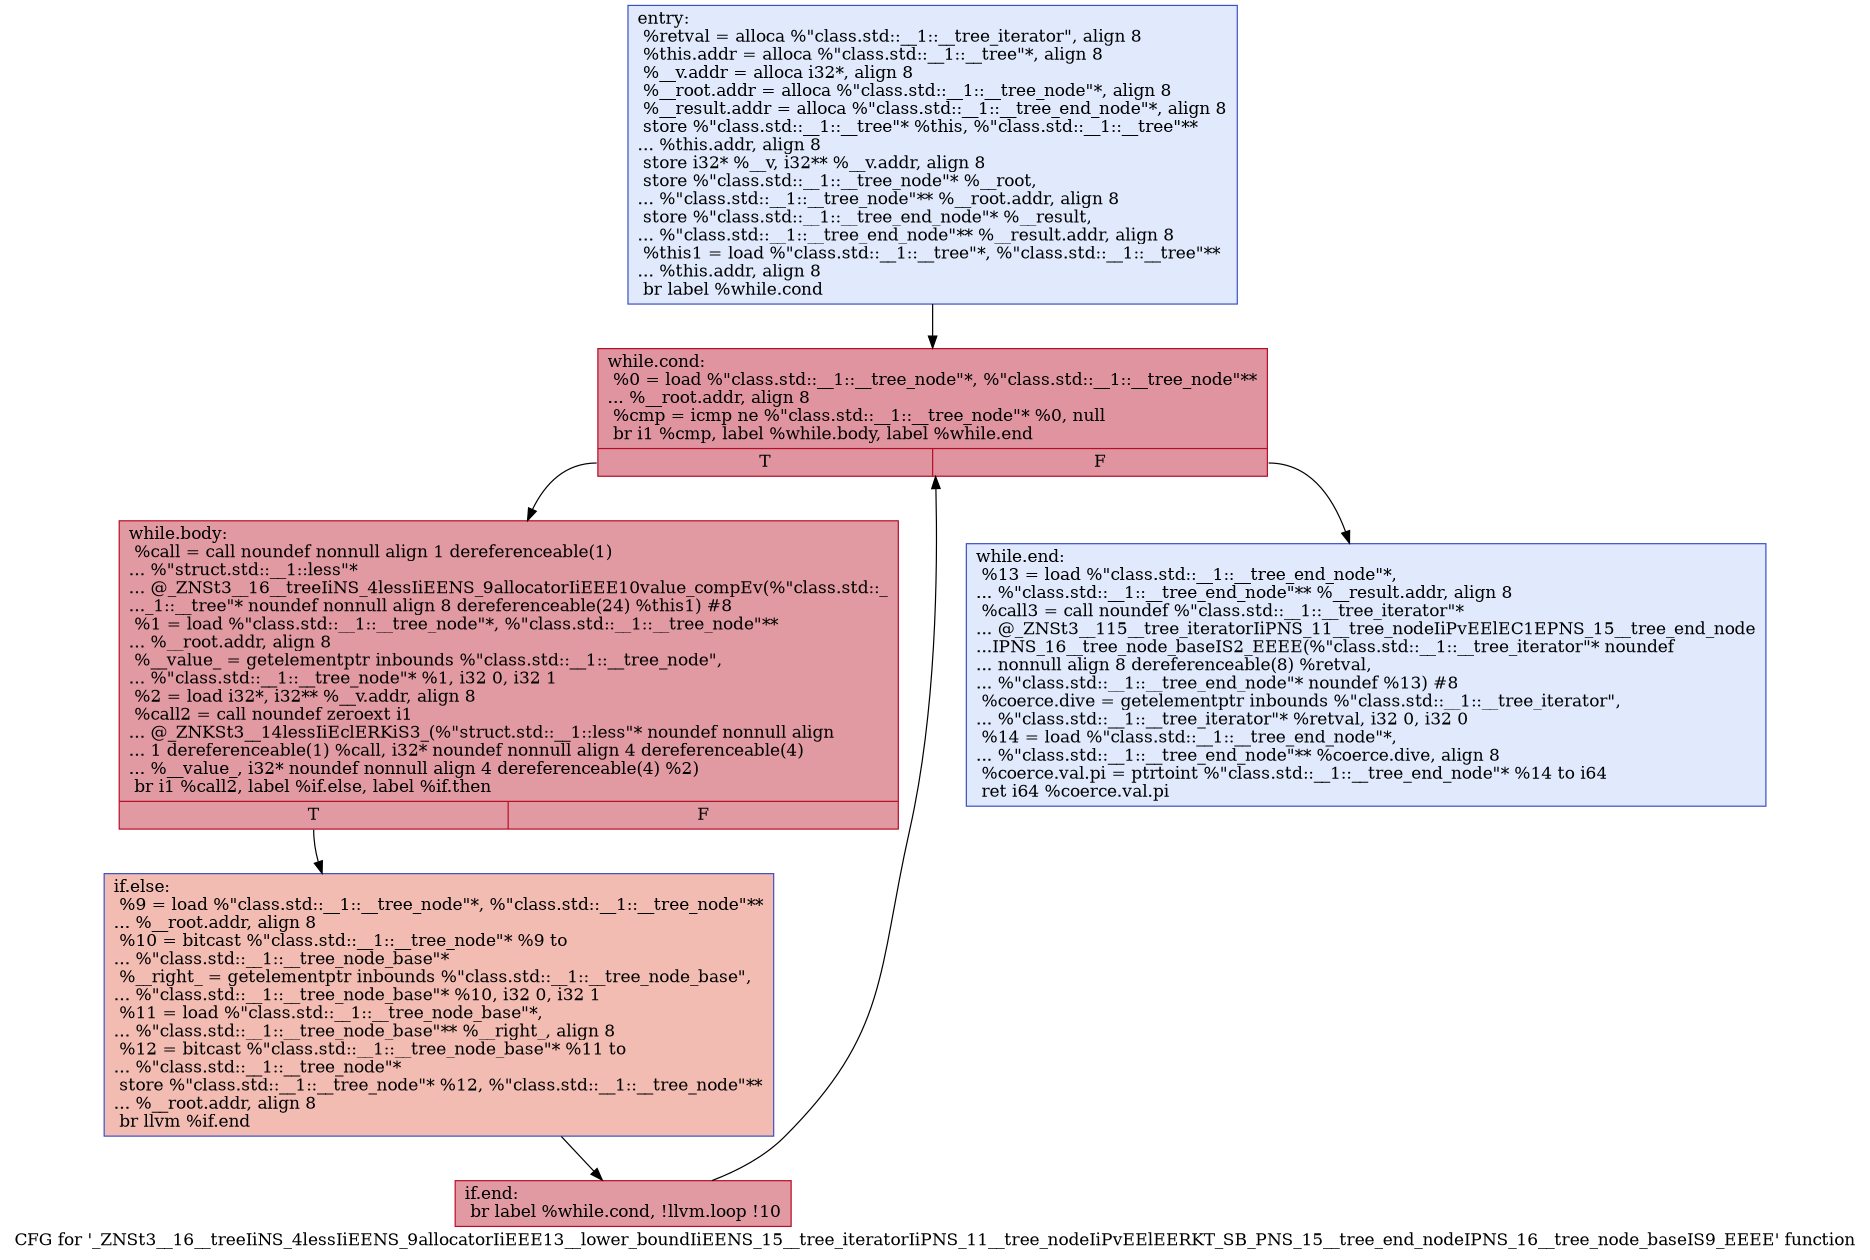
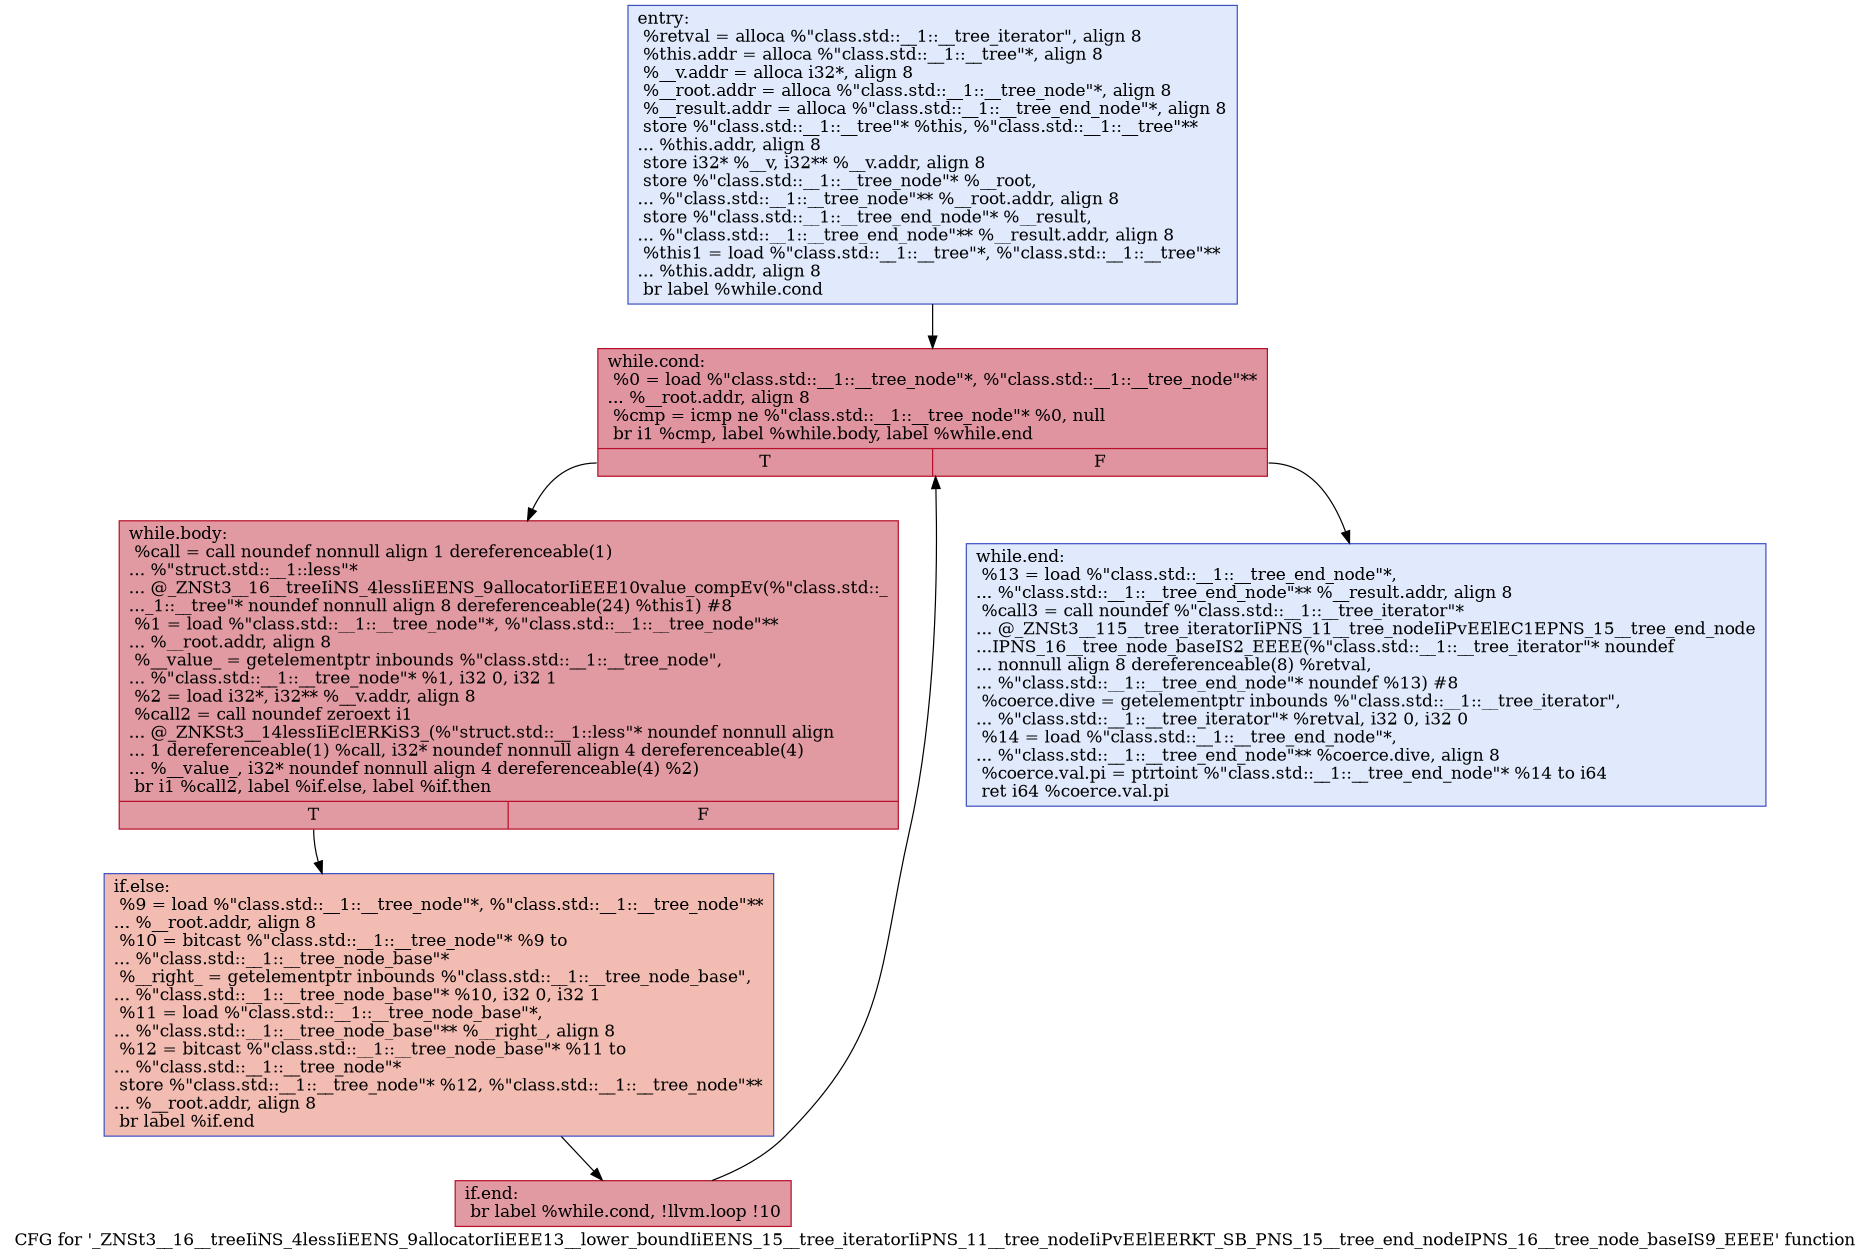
  digraph {
    label="CFG for '_ZNSt3__16__treeIiNS_4lessIiEENS_9allocatorIiEEE13__lower_boundIiEENS_15__tree_iteratorIiPNS_11__tree_nodeIiPvEElEERKT_SB_PNS_15__tree_end_nodeIPNS_16__tree_node_baseIS9_EEEE' function"
    node [color="#3d50c3ff" fillcolor="#b9d0f970" shape=record style=filled]
    n1 [label="{entry:\l  %retval = alloca %\"class.std::__1::__tree_iterator\", align 8\l  %this.addr = alloca %\"class.std::__1::__tree\"*, align 8\l  %__v.addr = alloca i32*, align 8\l  %__root.addr = alloca %\"class.std::__1::__tree_node\"*, align 8\l  %__result.addr = alloca %\"class.std::__1::__tree_end_node\"*, align 8\l  store %\"class.std::__1::__tree\"* %this, %\"class.std::__1::__tree\"**\l... %this.addr, align 8\l  store i32* %__v, i32** %__v.addr, align 8\l  store %\"class.std::__1::__tree_node\"* %__root,\l... %\"class.std::__1::__tree_node\"** %__root.addr, align 8\l  store %\"class.std::__1::__tree_end_node\"* %__result,\l... %\"class.std::__1::__tree_end_node\"** %__result.addr, align 8\l  %this1 = load %\"class.std::__1::__tree\"*, %\"class.std::__1::__tree\"**\l... %this.addr, align 8\l  br label %while.cond\l}"]
    n2 [color="#b70d28ff" fillcolor="#b70d2870" label="{while.cond:                                       \l  %0 = load %\"class.std::__1::__tree_node\"*, %\"class.std::__1::__tree_node\"**\l... %__root.addr, align 8\l  %cmp = icmp ne %\"class.std::__1::__tree_node\"* %0, null\l  br i1 %cmp, label %while.body, label %while.end\l|{<s0>T|<s1>F}}"]
    n3 [color="#b70d28ff" fillcolor="#bb1b2c70" label="{while.body:                                       \l  %call = call noundef nonnull align 1 dereferenceable(1)\l... %\"struct.std::__1::less\"*\l... @_ZNSt3__16__treeIiNS_4lessIiEENS_9allocatorIiEEE10value_compEv(%\"class.std::_\l..._1::__tree\"* noundef nonnull align 8 dereferenceable(24) %this1) #8\l  %1 = load %\"class.std::__1::__tree_node\"*, %\"class.std::__1::__tree_node\"**\l... %__root.addr, align 8\l  %__value_ = getelementptr inbounds %\"class.std::__1::__tree_node\",\l... %\"class.std::__1::__tree_node\"* %1, i32 0, i32 1\l  %2 = load i32*, i32** %__v.addr, align 8\l  %call2 = call noundef zeroext i1\l... @_ZNKSt3__14lessIiEclERKiS3_(%\"struct.std::__1::less\"* noundef nonnull align\l... 1 dereferenceable(1) %call, i32* noundef nonnull align 4 dereferenceable(4)\l... %__value_, i32* noundef nonnull align 4 dereferenceable(4) %2)\l  br i1 %call2, label %if.else, label %if.then\l|{<s0>T|<s1>F}}"]
    n4 [label="{while.end:                                        \l  %13 = load %\"class.std::__1::__tree_end_node\"*,\l... %\"class.std::__1::__tree_end_node\"** %__result.addr, align 8\l  %call3 = call noundef %\"class.std::__1::__tree_iterator\"*\l... @_ZNSt3__115__tree_iteratorIiPNS_11__tree_nodeIiPvEElEC1EPNS_15__tree_end_node\l...IPNS_16__tree_node_baseIS2_EEEE(%\"class.std::__1::__tree_iterator\"* noundef\l... nonnull align 8 dereferenceable(8) %retval,\l... %\"class.std::__1::__tree_end_node\"* noundef %13) #8\l  %coerce.dive = getelementptr inbounds %\"class.std::__1::__tree_iterator\",\l... %\"class.std::__1::__tree_iterator\"* %retval, i32 0, i32 0\l  %14 = load %\"class.std::__1::__tree_end_node\"*,\l... %\"class.std::__1::__tree_end_node\"** %coerce.dive, align 8\l  %coerce.val.pi = ptrtoint %\"class.std::__1::__tree_end_node\"* %14 to i64\l  ret i64 %coerce.val.pi\l}"]
-   n5 [fillcolor="#e1675170" label="{if.else:                                          \l  %9 = load %\"class.std::__1::__tree_node\"*, %\"class.std::__1::__tree_node\"**\l... %__root.addr, align 8\l  %10 = bitcast %\"class.std::__1::__tree_node\"* %9 to\l... %\"class.std::__1::__tree_node_base\"*\l  %__right_ = getelementptr inbounds %\"class.std::__1::__tree_node_base\",\l... %\"class.std::__1::__tree_node_base\"* %10, i32 0, i32 1\l  %11 = load %\"class.std::__1::__tree_node_base\"*,\l... %\"class.std::__1::__tree_node_base\"** %__right_, align 8\l  %12 = bitcast %\"class.std::__1::__tree_node_base\"* %11 to\l... %\"class.std::__1::__tree_node\"*\l  store %\"class.std::__1::__tree_node\"* %12, %\"class.std::__1::__tree_node\"**\l... %__root.addr, align 8\l  br llvm %if.end\l}"]
+   n5 [fillcolor="#e1675170" label="{if.else:                                          \l  %9 = load %\"class.std::__1::__tree_node\"*, %\"class.std::__1::__tree_node\"**\l... %__root.addr, align 8\l  %10 = bitcast %\"class.std::__1::__tree_node\"* %9 to\l... %\"class.std::__1::__tree_node_base\"*\l  %__right_ = getelementptr inbounds %\"class.std::__1::__tree_node_base\",\l... %\"class.std::__1::__tree_node_base\"* %10, i32 0, i32 1\l  %11 = load %\"class.std::__1::__tree_node_base\"*,\l... %\"class.std::__1::__tree_node_base\"** %__right_, align 8\l  %12 = bitcast %\"class.std::__1::__tree_node_base\"* %11 to\l... %\"class.std::__1::__tree_node\"*\l  store %\"class.std::__1::__tree_node\"* %12, %\"class.std::__1::__tree_node\"**\l... %__root.addr, align 8\l  br label %if.end\l}"]
    n6 [color="#b70d28ff" fillcolor="#bb1b2c70" label="{if.end:                                           \l  br label %while.cond, !llvm.loop !10\l}"]
    n1 -> n2
    n2 -> n3 [tailport=s0]
    n2 -> n4 [tailport=s1]
    n3 -> n5 [tailport=s0]
    n5 -> n6
    n6 -> n2
  }
